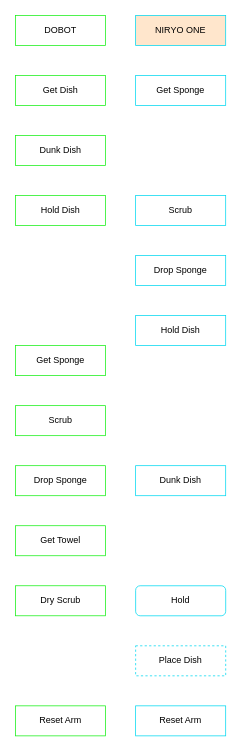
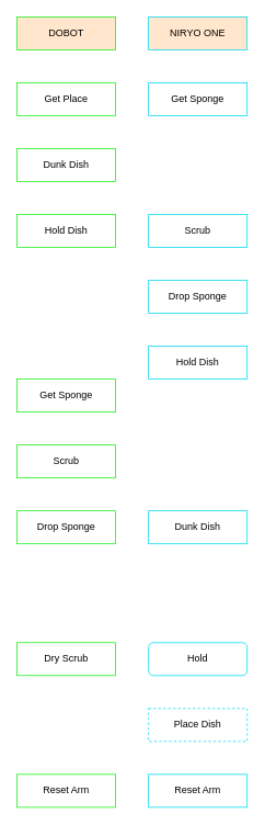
  <mxCell id="0" />
  <mxCell id="1" parent="0" />
- <mxCell id="2" value="Get Dish" style="rounded=0;whiteSpace=wrap;html=1;strokeColor=#16F016;" vertex="1" parent="1"><mxGeometry x="20" y="100" width="120" height="40" as="geometry" /></mxCell>
+ <mxCell id="2" value="Get Place" style="rounded=0;whiteSpace=wrap;html=1;strokeColor=#16F016;" vertex="1" parent="1"><mxGeometry x="20" y="100" width="120" height="40" as="geometry" /></mxCell>
  <mxCell id="3" style="edgeStyle=orthogonalEdgeStyle;rounded=0;orthogonalLoop=1;jettySize=auto;html=1;exitX=0.5;exitY=1;exitDx=0;exitDy=0;strokeColor=#16F016;" edge="1" parent="1" source="2" target="2"><mxGeometry relative="1" as="geometry" /></mxCell>
  <mxCell id="4" value="Get Sponge" style="rounded=0;whiteSpace=wrap;html=1;strokeColor=#02D8F0;" vertex="1" parent="1"><mxGeometry x="180" y="100" width="120" height="40" as="geometry" /></mxCell>
  <mxCell id="5" value="Dunk Dish" style="rounded=0;whiteSpace=wrap;html=1;strokeColor=#16F016;" vertex="1" parent="1"><mxGeometry x="20" y="180" width="120" height="40" as="geometry" /></mxCell>
  <mxCell id="6" value="Hold Dish" style="rounded=0;whiteSpace=wrap;html=1;strokeColor=#16F016;" vertex="1" parent="1"><mxGeometry x="20" y="260" width="120" height="40" as="geometry" /></mxCell>
  <mxCell id="7" value="Scrub" style="rounded=0;whiteSpace=wrap;html=1;strokeColor=#02D8F0;" vertex="1" parent="1"><mxGeometry x="180" y="260" width="120" height="40" as="geometry" /></mxCell>
  <mxCell id="8" value="Drop Sponge" style="rounded=0;whiteSpace=wrap;html=1;strokeColor=#02D8F0;" vertex="1" parent="1"><mxGeometry x="180" y="340" width="120" height="40" as="geometry" /></mxCell>
  <mxCell id="9" value="Hold Dish" style="rounded=0;whiteSpace=wrap;html=1;strokeColor=#02D8F0;" vertex="1" parent="1"><mxGeometry x="180" y="420" width="120" height="40" as="geometry" /></mxCell>
  <mxCell id="10" value="Get Sponge" style="rounded=0;whiteSpace=wrap;html=1;strokeColor=#16F016;" vertex="1" parent="1"><mxGeometry x="20" y="460" width="120" height="40" as="geometry" /></mxCell>
  <mxCell id="11" value="Scrub" style="rounded=0;whiteSpace=wrap;html=1;strokeColor=#16F016;" vertex="1" parent="1"><mxGeometry x="20" y="540" width="120" height="40" as="geometry" /></mxCell>
  <mxCell id="12" value="Drop Sponge" style="rounded=0;whiteSpace=wrap;html=1;strokeColor=#16F016;" vertex="1" parent="1"><mxGeometry x="20" y="620" width="120" height="40" as="geometry" /></mxCell>
  <mxCell id="13" value="Dunk Dish" style="rounded=0;whiteSpace=wrap;html=1;strokeColor=#02D8F0;" vertex="1" parent="1"><mxGeometry x="180" y="620" width="120" height="40" as="geometry" /></mxCell>
- <mxCell id="14" value="Get Towel" style="rounded=0;whiteSpace=wrap;html=1;strokeColor=#16F016;" vertex="1" parent="1"><mxGeometry x="20" y="700" width="120" height="40" as="geometry" /></mxCell>
  <mxCell id="15" value="Hold" style="whiteSpace=wrap;html=1;strokeColor=#02D8F0;rounded=1;" vertex="1" parent="1"><mxGeometry x="180" y="780" width="120" height="40" as="geometry" /></mxCell>
  <mxCell id="16" value="Dry Scrub" style="rounded=0;whiteSpace=wrap;html=1;strokeColor=#16F016;" vertex="1" parent="1"><mxGeometry x="20" y="780" width="120" height="40" as="geometry" /></mxCell>
  <mxCell id="17" value="Place Dish" style="rounded=0;whiteSpace=wrap;html=1;strokeColor=#02D8F0;dashed=1;" vertex="1" parent="1"><mxGeometry x="180" y="860" width="120" height="40" as="geometry" /></mxCell>
  <mxCell id="18" value="Reset Arm" style="rounded=0;whiteSpace=wrap;html=1;strokeColor=#02D8F0;" vertex="1" parent="1"><mxGeometry x="180" y="940" width="120" height="40" as="geometry" /></mxCell>
  <mxCell id="19" value="Reset Arm" style="rounded=0;whiteSpace=wrap;html=1;strokeColor=#16F016;" vertex="1" parent="1"><mxGeometry x="20" y="940" width="120" height="40" as="geometry" /></mxCell>
- <mxCell id="20" value="DOBOT" style="rounded=0;whiteSpace=wrap;html=1;strokeColor=#16F016;" vertex="1" parent="1"><mxGeometry x="20" width="120" height="40" as="geometry" y="20" /></mxCell>
+ <mxCell id="20" value="DOBOT" style="rounded=0;whiteSpace=wrap;html=1;strokeColor=#16F016;fillColor=#ffe6cc;" vertex="1" parent="1"><mxGeometry x="20" width="120" height="40" as="geometry" y="20" /></mxCell>
  <mxCell id="21" value="NIRYO ONE" style="rounded=0;whiteSpace=wrap;html=1;strokeColor=#02D8F0;fillColor=#ffe6cc;" vertex="1" parent="1"><mxGeometry x="180" width="120" height="40" as="geometry" y="20" /></mxCell>
